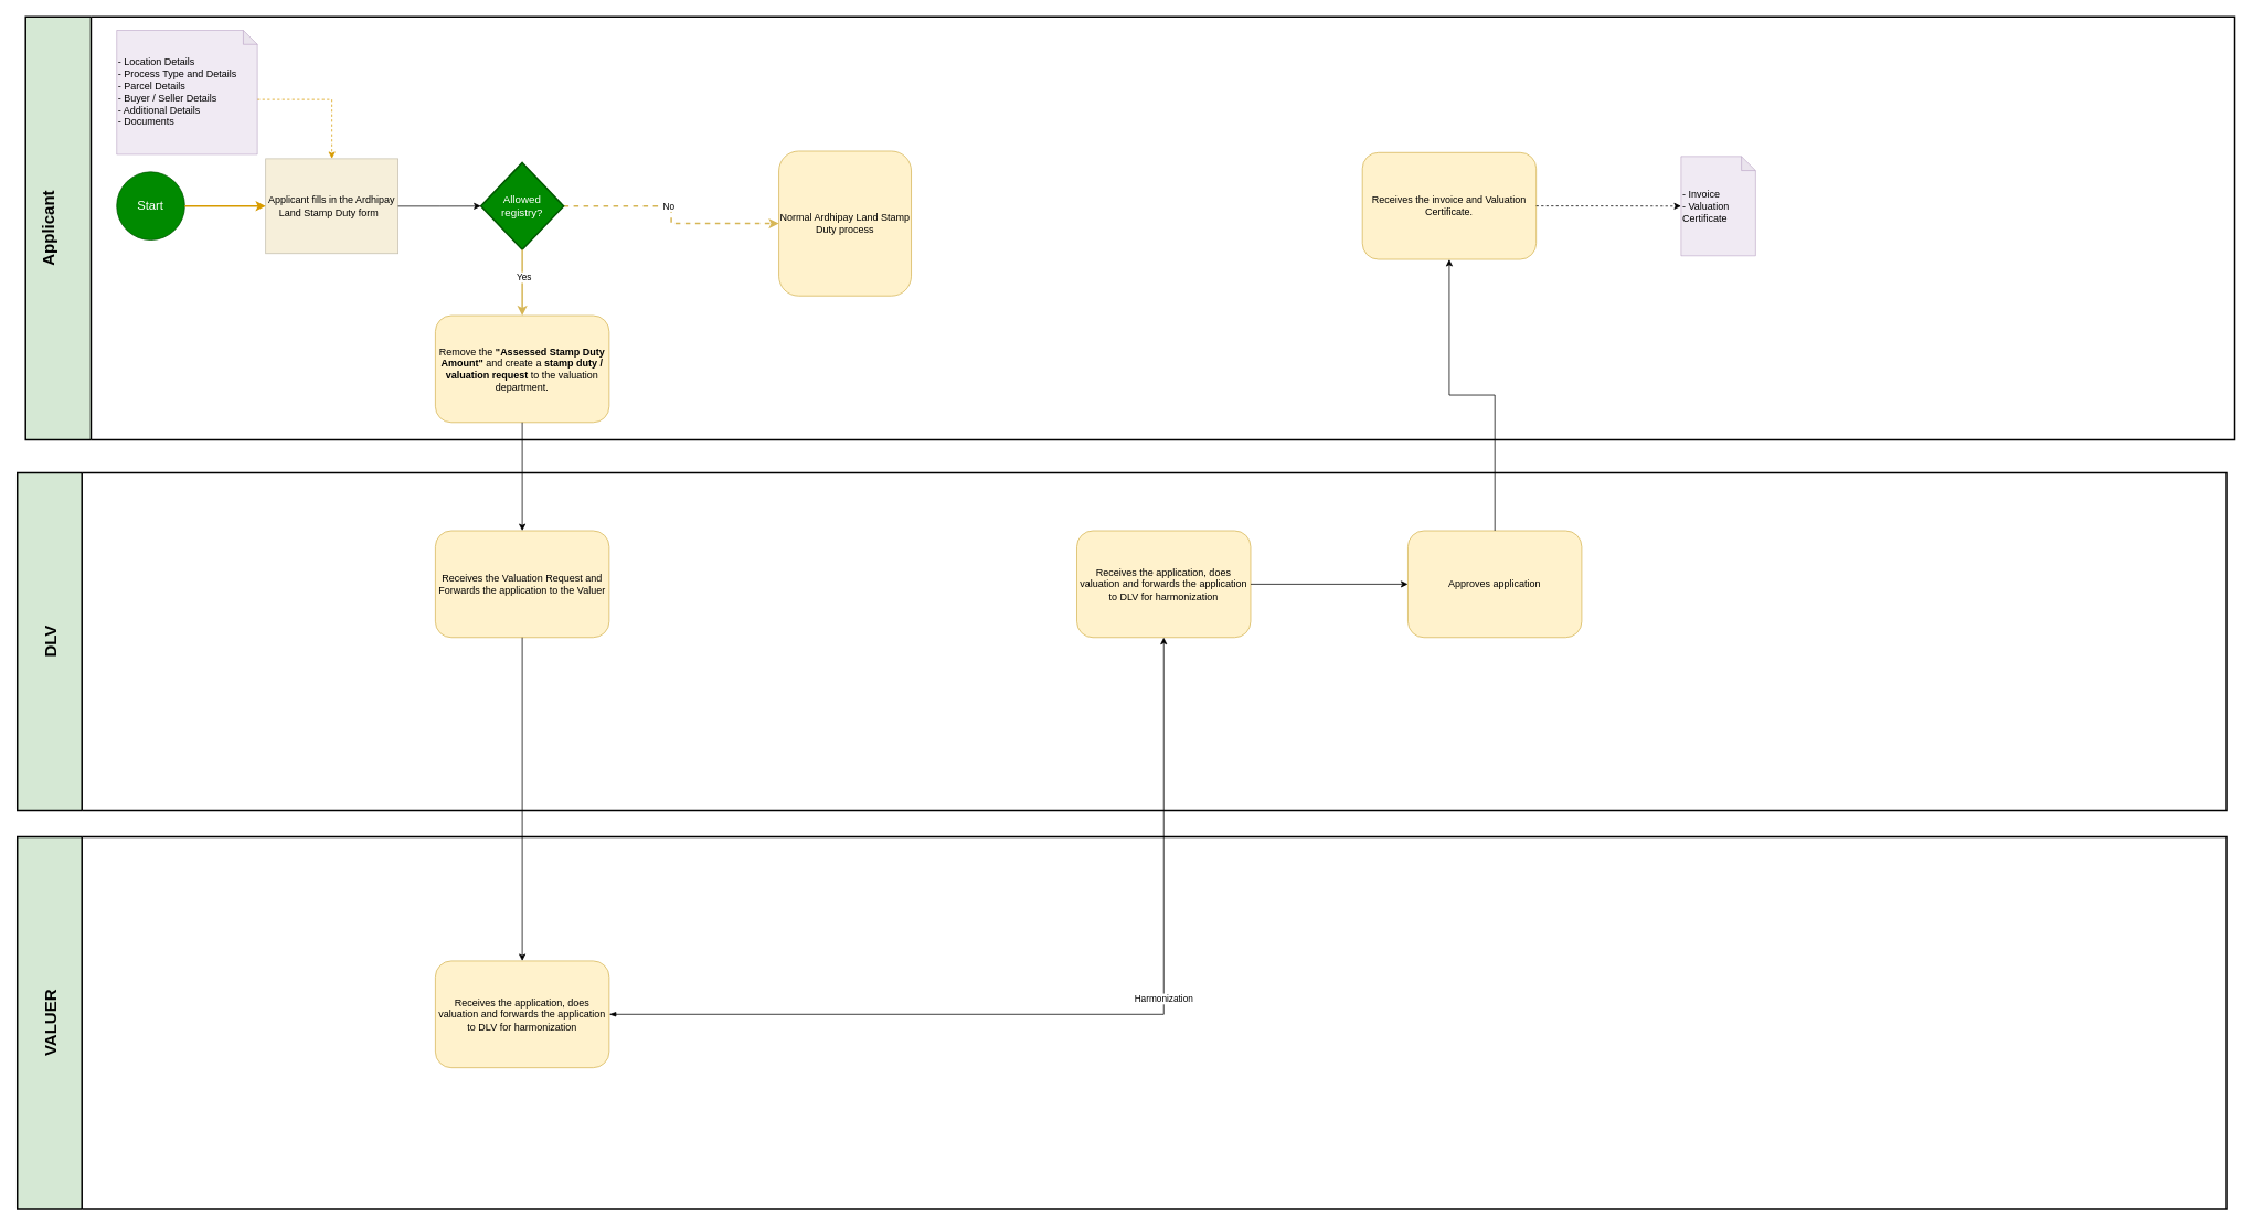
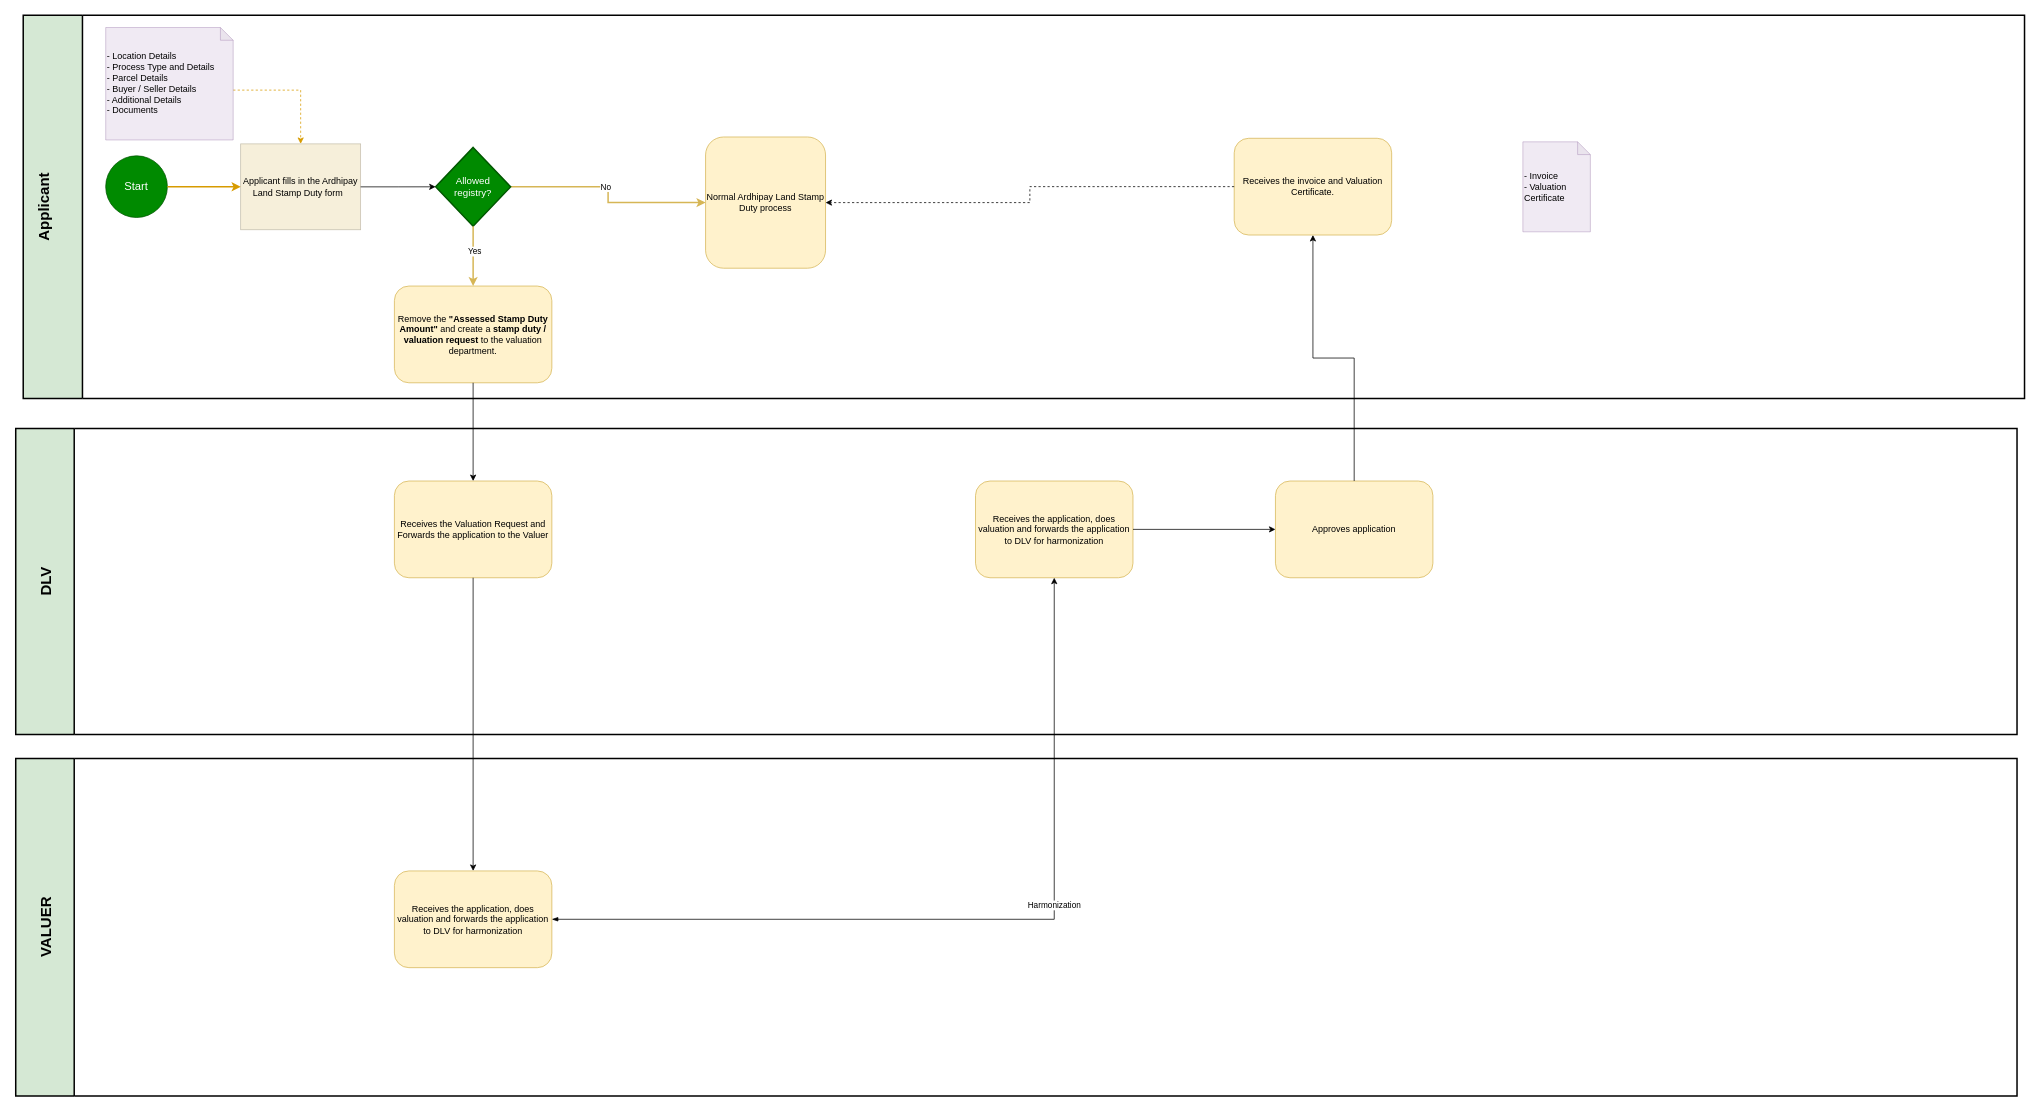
  <mxCell id="0" />
  <mxCell id="1" parent="0" />
  <mxCell id="2" value="&lt;font style=&quot;font-size: 20px;&quot;&gt;Applicant &lt;br&gt;&lt;br&gt;&lt;/font&gt;" style="swimlane;horizontal=0;whiteSpace=wrap;html=1;startSize=79;fillColor=#d5e8d4;strokeColor=#000000;strokeWidth=2;" vertex="1" parent="1"><mxGeometry x="30" y="20" width="2669" height="510.995" as="geometry" /></mxCell>
  <mxCell id="3" value="&lt;span&gt;&lt;/span&gt;&lt;span&gt;&lt;/span&gt;&lt;span style=&quot;&quot;&gt;Applicant fills in the Ardhipay Land Stamp Duty form&amp;nbsp;&amp;nbsp;&lt;br&gt;    &lt;/span&gt;" style="rounded=0;whiteSpace=wrap;html=1;fillColor=#F6EFDA;strokeColor=#c5bfae;" vertex="1" parent="2"><mxGeometry x="290" y="171.395" width="160" height="114.5" as="geometry" /></mxCell>
  <mxCell id="4" style="edgeStyle=orthogonalEdgeStyle;rounded=0;orthogonalLoop=1;jettySize=auto;html=1;exitX=0;exitY=0;exitDx=170;exitDy=83.5;exitPerimeter=0;entryX=0.5;entryY=0;entryDx=0;entryDy=0;fillColor=#ffe6cc;strokeColor=#d79b00;dashed=1;" edge="1" parent="2" source="5" target="3"><mxGeometry relative="1" as="geometry" /></mxCell>
  <mxCell id="5" value="&lt;blockquote style=&quot;margin: 0 0 0 40px; border: none; padding: 0px;&quot;&gt;&lt;/blockquote&gt;&lt;blockquote style=&quot;margin: 0 0 0 40px; border: none; padding: 0px;&quot;&gt;&lt;/blockquote&gt;&lt;span style=&quot;background-color: initial;&quot;&gt;&lt;div style=&quot;&quot;&gt;- Location Details&lt;br&gt;- Process Type and Details&lt;br&gt;- Parcel Details&lt;/div&gt;&lt;div style=&quot;&quot;&gt;- Buyer / Seller Details&lt;br&gt;- Additional Details&lt;br&gt;- Documents&lt;/div&gt;&lt;/span&gt;" style="shape=note;whiteSpace=wrap;html=1;backgroundOutline=1;darkOpacity=0.05;size=17;align=left;fillColor=#e1d5e7;strokeColor=#9673a6;opacity=50;" vertex="1" parent="2"><mxGeometry x="110" y="16.18" width="170" height="150" as="geometry" /></mxCell>
  <mxCell id="6" value="&lt;font style=&quot;font-size: 15px;&quot; color=&quot;#ffffff&quot;&gt;Start&lt;/font&gt;" style="ellipse;whiteSpace=wrap;html=1;aspect=fixed;fillColor=#008a00;strokeColor=#005700;fontColor=#ffffff;" vertex="1" parent="2"><mxGeometry x="110" y="187.31" width="82.25" height="82.25" as="geometry" /></mxCell>
  <mxCell id="7" style="edgeStyle=orthogonalEdgeStyle;rounded=0;orthogonalLoop=1;jettySize=auto;html=1;entryX=0;entryY=0.5;entryDx=0;entryDy=0;strokeColor=#d79b00;fillColor=#ffe6cc;strokeWidth=2;" edge="1" parent="2" source="6" target="3"><mxGeometry relative="1" as="geometry" /></mxCell>
- <mxCell id="8" value="" style="edgeStyle=orthogonalEdgeStyle;rounded=0;orthogonalLoop=1;jettySize=auto;html=1;entryX=0;entryY=0.5;entryDx=0;entryDy=0;fillColor=#fff2cc;strokeColor=#d6b656;strokeWidth=2;dashed=1;" edge="1" parent="2" source="10" target="12"><mxGeometry x="0.003" relative="1" as="geometry"><mxPoint x="1020.0" y="223.435" as="targetPoint" /><mxPoint as="offset" /></mxGeometry></mxCell>
+ <mxCell id="8" value="" style="edgeStyle=orthogonalEdgeStyle;rounded=0;orthogonalLoop=1;jettySize=auto;html=1;entryX=0;entryY=0.5;entryDx=0;entryDy=0;fillColor=#fff2cc;strokeColor=#d6b656;strokeWidth=2;" edge="1" parent="2" source="10" target="12"><mxGeometry x="0.003" relative="1" as="geometry"><mxPoint x="1020.0" y="223.435" as="targetPoint" /><mxPoint as="offset" /></mxGeometry></mxCell>
  <mxCell id="9" value="No" style="edgeLabel;html=1;align=center;verticalAlign=middle;resizable=0;points=[];" vertex="1" connectable="0" parent="8"><mxGeometry x="-0.106" relative="1" as="geometry"><mxPoint as="offset" /></mxGeometry></mxCell>
  <mxCell id="10" value="&lt;span style=&quot;font-size: 13px;&quot;&gt;Allowed registry?&lt;/span&gt;" style="strokeWidth=2;html=1;shape=mxgraph.flowchart.decision;whiteSpace=wrap;fillColor=#008a00;strokeColor=#005700;fontColor=#ffffff;" vertex="1" parent="2"><mxGeometry x="550" y="176.11" width="100" height="105.07" as="geometry" /></mxCell>
  <mxCell id="11" style="edgeStyle=orthogonalEdgeStyle;rounded=0;orthogonalLoop=1;jettySize=auto;html=1;entryX=0;entryY=0.5;entryDx=0;entryDy=0;entryPerimeter=0;" edge="1" parent="2" source="3" target="10"><mxGeometry relative="1" as="geometry" /></mxCell>
  <mxCell id="12" value="Normal Ardhipay Land Stamp Duty process" style="rounded=1;whiteSpace=wrap;html=1;fillColor=#fff2cc;strokeColor=#d6b656;" vertex="1" parent="2"><mxGeometry x="910" y="162.2" width="160" height="175" as="geometry" /></mxCell>
  <mxCell id="13" value="Remove the &lt;b&gt;&quot;Assessed Stamp Duty Amount&quot;&lt;/b&gt; and create a &lt;b&gt;stamp duty / valuation request&lt;/b&gt; to the valuation department." style="rounded=1;whiteSpace=wrap;html=1;fillColor=#fff2cc;strokeColor=#d6b656;" vertex="1" parent="2"><mxGeometry x="495" y="361" width="210" height="129.01" as="geometry" /></mxCell>
  <mxCell id="14" style="edgeStyle=orthogonalEdgeStyle;rounded=0;orthogonalLoop=1;jettySize=auto;html=1;exitX=0.5;exitY=1;exitDx=0;exitDy=0;exitPerimeter=0;fillColor=#fff2cc;strokeColor=#d6b656;strokeWidth=2;entryX=0.5;entryY=0;entryDx=0;entryDy=0;" edge="1" parent="2" source="10" target="13"><mxGeometry relative="1" as="geometry" /></mxCell>
  <mxCell id="15" value="Yes" style="edgeLabel;html=1;align=center;verticalAlign=middle;resizable=0;points=[];" connectable="0" vertex="1" parent="14"><mxGeometry x="-0.172" y="1" relative="1" as="geometry"><mxPoint as="offset" /></mxGeometry></mxCell>
  <mxCell id="16" value="Receives the invoice and Valuation Certificate." style="rounded=1;whiteSpace=wrap;html=1;fillColor=#fff2cc;strokeColor=#d6b656;" vertex="1" parent="2"><mxGeometry x="1615" y="163.93" width="210" height="129.01" as="geometry" /></mxCell>
  <mxCell id="17" value="&lt;blockquote style=&quot;margin: 0 0 0 40px; border: none; padding: 0px;&quot;&gt;&lt;/blockquote&gt;&lt;blockquote style=&quot;margin: 0 0 0 40px; border: none; padding: 0px;&quot;&gt;&lt;/blockquote&gt;&lt;span style=&quot;background-color: initial;&quot;&gt;&lt;div style=&quot;&quot;&gt;- Invoice&lt;/div&gt;&lt;div style=&quot;&quot;&gt;- Valuation Certificate&lt;/div&gt;&lt;/span&gt;" style="shape=note;whiteSpace=wrap;html=1;backgroundOutline=1;darkOpacity=0.05;size=17;align=left;fillColor=#e1d5e7;strokeColor=#9673a6;opacity=50;" vertex="1" parent="2"><mxGeometry x="2000" y="168.65" width="90" height="120" as="geometry" /></mxCell>
- <mxCell id="18" style="edgeStyle=orthogonalEdgeStyle;rounded=0;orthogonalLoop=1;jettySize=auto;html=1;entryX=0;entryY=0.5;entryDx=0;entryDy=0;entryPerimeter=0;dashed=1;" edge="1" parent="2" source="16" target="17"><mxGeometry relative="1" as="geometry" /></mxCell>
+ <mxCell id="18" style="edgeStyle=orthogonalEdgeStyle;rounded=0;orthogonalLoop=1;jettySize=auto;html=1;dashed=1;" edge="1" parent="2" source="16" target="12"><mxGeometry relative="1" as="geometry" /></mxCell>
  <mxCell id="19" value="&lt;font style=&quot;font-size: 20px;&quot;&gt;DLV&lt;/font&gt;" style="swimlane;horizontal=0;whiteSpace=wrap;html=1;startSize=78;fillColor=#d5e8d4;strokeColor=#000000;strokeWidth=2;" vertex="1" parent="1"><mxGeometry x="20" y="571" width="2669" height="408.02" as="geometry" /></mxCell>
  <mxCell id="20" value="Receives the Valuation Request and Forwards the application to the Valuer" style="rounded=1;whiteSpace=wrap;html=1;fillColor=#fff2cc;strokeColor=#d6b656;" vertex="1" parent="19"><mxGeometry x="505" y="70" width="210" height="129.01" as="geometry" /></mxCell>
  <mxCell id="21" value="Receives the application, does valuation and forwards the application to DLV for harmonization" style="rounded=1;whiteSpace=wrap;html=1;fillColor=#fff2cc;strokeColor=#d6b656;" vertex="1" parent="19"><mxGeometry x="1280" y="70" width="210" height="129.01" as="geometry" /></mxCell>
  <mxCell id="22" value="Approves application" style="rounded=1;whiteSpace=wrap;html=1;fillColor=#fff2cc;strokeColor=#d6b656;" vertex="1" parent="19"><mxGeometry x="1680" y="70" width="210" height="129.01" as="geometry" /></mxCell>
  <mxCell id="23" value="" style="edgeStyle=orthogonalEdgeStyle;rounded=0;orthogonalLoop=1;jettySize=auto;html=1;" edge="1" parent="19" source="21" target="22"><mxGeometry relative="1" as="geometry" /></mxCell>
  <mxCell id="24" value="&lt;font style=&quot;font-size: 20px;&quot;&gt;VALUER&lt;/font&gt;" style="swimlane;horizontal=0;whiteSpace=wrap;html=1;startSize=78;fillColor=#d5e8d4;strokeColor=#000000;strokeWidth=2;" vertex="1" parent="1"><mxGeometry x="20" y="1011" width="2669" height="450" as="geometry" /></mxCell>
  <mxCell id="25" value="Receives the application, does valuation and forwards the application to DLV for harmonization" style="rounded=1;whiteSpace=wrap;html=1;fillColor=#fff2cc;strokeColor=#d6b656;" vertex="1" parent="24"><mxGeometry x="505" y="150" width="210" height="129.01" as="geometry" /></mxCell>
  <mxCell id="26" value="" style="edgeStyle=orthogonalEdgeStyle;rounded=0;orthogonalLoop=1;jettySize=auto;html=1;" edge="1" parent="1" source="13" target="20"><mxGeometry relative="1" as="geometry" /></mxCell>
  <mxCell id="27" value="" style="edgeStyle=orthogonalEdgeStyle;rounded=0;orthogonalLoop=1;jettySize=auto;html=1;" edge="1" parent="1" source="20" target="25"><mxGeometry relative="1" as="geometry" /></mxCell>
  <mxCell id="28" value="" style="edgeStyle=orthogonalEdgeStyle;rounded=0;orthogonalLoop=1;jettySize=auto;html=1;startArrow=blockThin;startFill=1;" edge="1" parent="1" source="25" target="21"><mxGeometry relative="1" as="geometry" /></mxCell>
  <mxCell id="29" value="Harmonization" style="edgeLabel;html=1;align=center;verticalAlign=middle;resizable=0;points=[];" vertex="1" connectable="0" parent="28"><mxGeometry x="0.224" y="1" relative="1" as="geometry"><mxPoint as="offset" /></mxGeometry></mxCell>
  <mxCell id="30" value="" style="edgeStyle=orthogonalEdgeStyle;rounded=0;orthogonalLoop=1;jettySize=auto;html=1;" edge="1" parent="1" source="22" target="16"><mxGeometry relative="1" as="geometry" /></mxCell>
